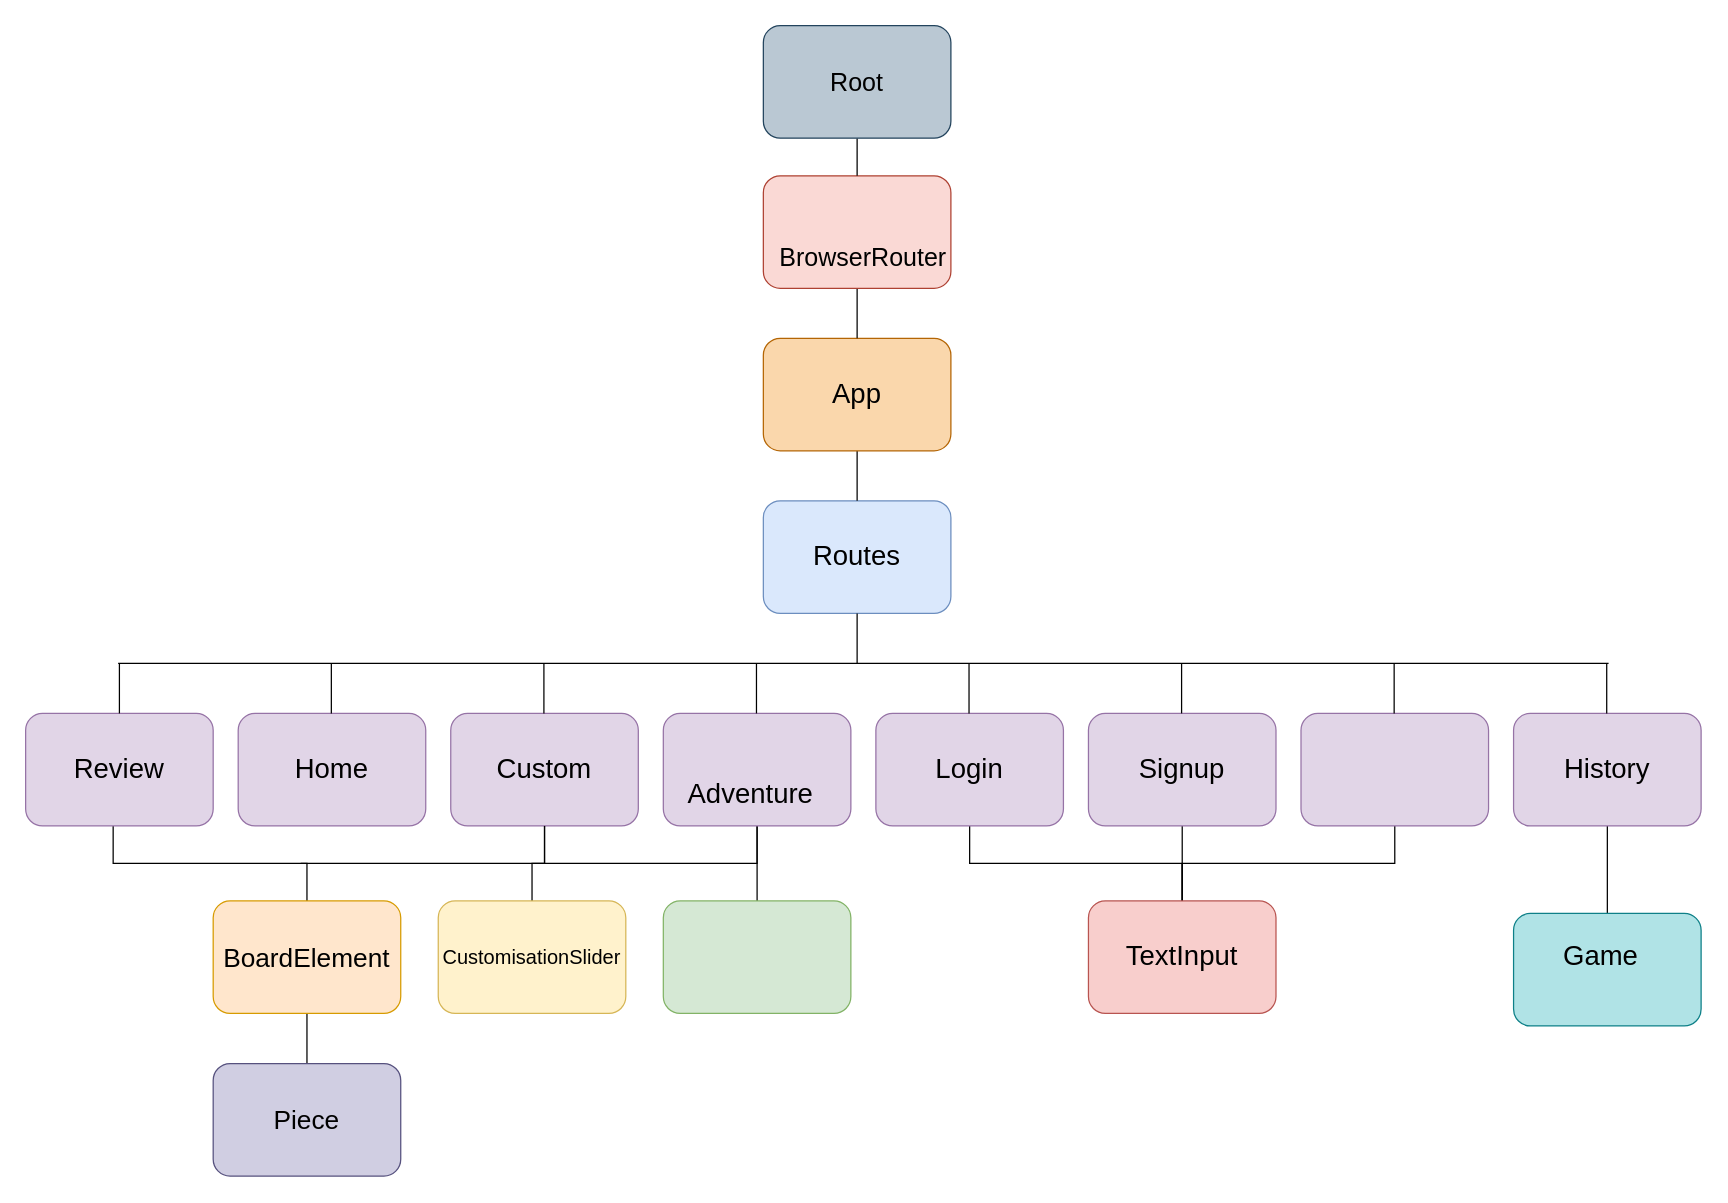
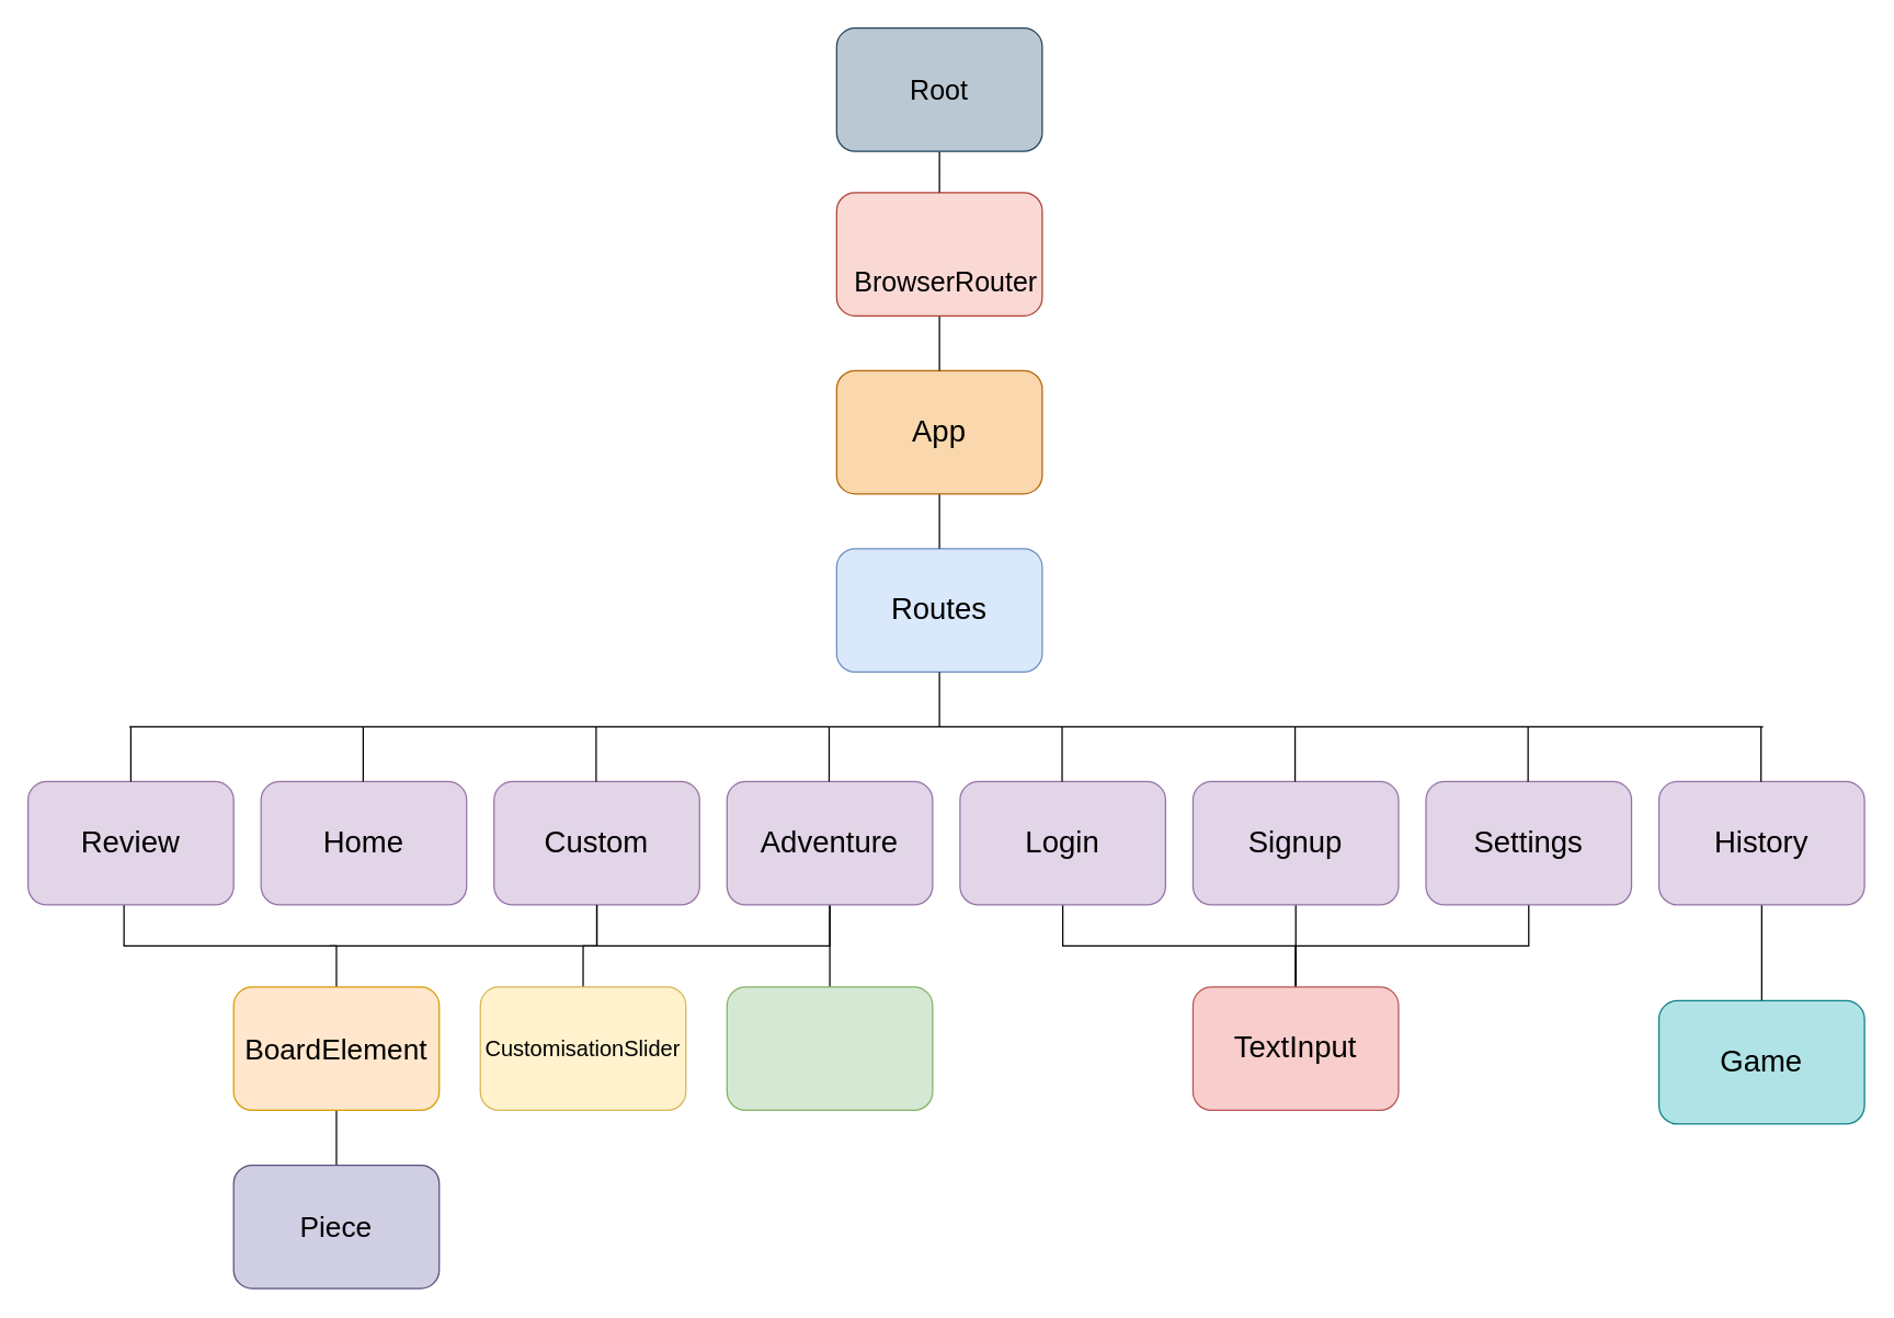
  <mxCell id="0" />
  <mxCell id="1" parent="0" />
  <mxCell id="2" style="edgeStyle=orthogonalEdgeStyle;rounded=0;orthogonalLoop=1;jettySize=auto;html=1;endArrow=none;endFill=0;" edge="1" parent="1"><mxGeometry relative="1" as="geometry"><mxPoint x="240" y="690" as="targetPoint" /><mxPoint x="605" y="660" as="sourcePoint" /><Array as="points"><mxPoint x="605" y="690" /></Array></mxGeometry></mxCell>
  <mxCell id="3" value="" style="rounded=1;whiteSpace=wrap;html=1;fillColor=#dae8fc;strokeColor=#6c8ebf;" vertex="1" parent="1"><mxGeometry x="610" y="400" width="150" height="90" as="geometry" /></mxCell>
  <mxCell id="4" value="Routes" style="text;html=1;strokeColor=none;fillColor=none;align=center;verticalAlign=middle;whiteSpace=wrap;rounded=0;fontSize=22;" vertex="1" parent="1"><mxGeometry x="620" y="430" width="130" height="30" as="geometry" /></mxCell>
  <mxCell id="5" style="edgeStyle=orthogonalEdgeStyle;rounded=0;orthogonalLoop=1;jettySize=auto;html=1;endArrow=none;endFill=0;" edge="1" parent="1" source="6" target="40"><mxGeometry relative="1" as="geometry" /></mxCell>
  <mxCell id="6" value="" style="rounded=1;whiteSpace=wrap;html=1;fillColor=#e1d5e7;strokeColor=#9673a6;" vertex="1" parent="1"><mxGeometry x="530" y="570" width="150" height="90" as="geometry" /></mxCell>
- <mxCell id="7" value="&lt;font style=&quot;font-size: 22px;&quot;&gt;Adventure&lt;br style=&quot;font-size: 22px;&quot;&gt;&lt;/font&gt;" style="text;html=1;strokeColor=none;fillColor=none;align=center;verticalAlign=middle;whiteSpace=wrap;rounded=0;fontSize=22;" vertex="1" parent="1"><mxGeometry x="535" y="620" width="130" height="30" as="geometry" /></mxCell>
+ <mxCell id="7" value="&lt;font style=&quot;font-size: 22px;&quot;&gt;Adventure&lt;br style=&quot;font-size: 22px;&quot;&gt;&lt;/font&gt;" style="text;html=1;strokeColor=none;fillColor=none;align=center;verticalAlign=middle;whiteSpace=wrap;rounded=0;fontSize=22;" vertex="1" parent="1"><mxGeometry x="540" y="600" width="130" height="30" as="geometry" /></mxCell>
  <mxCell id="8" style="edgeStyle=orthogonalEdgeStyle;rounded=0;orthogonalLoop=1;jettySize=auto;html=1;entryX=0.5;entryY=0;entryDx=0;entryDy=0;endArrow=none;endFill=0;" edge="1" parent="1" source="13" target="41"><mxGeometry relative="1" as="geometry" /></mxCell>
  <mxCell id="9" style="edgeStyle=orthogonalEdgeStyle;rounded=0;orthogonalLoop=1;jettySize=auto;html=1;entryX=0.5;entryY=0;entryDx=0;entryDy=0;endArrow=none;endFill=0;" edge="1" parent="1" source="10" target="41"><mxGeometry relative="1" as="geometry"><Array as="points"><mxPoint x="775" y="690" /><mxPoint x="945" y="690" /></Array></mxGeometry></mxCell>
  <mxCell id="10" value="" style="rounded=1;whiteSpace=wrap;html=1;fillColor=#e1d5e7;strokeColor=#9673a6;" vertex="1" parent="1"><mxGeometry x="700" y="570" width="150" height="90" as="geometry" /></mxCell>
  <mxCell id="11" value="&lt;font style=&quot;font-size: 22px;&quot;&gt;Login&lt;/font&gt;" style="text;html=1;strokeColor=none;fillColor=none;align=center;verticalAlign=middle;whiteSpace=wrap;rounded=0;fontSize=22;" vertex="1" parent="1"><mxGeometry x="710" y="600" width="130" height="30" as="geometry" /></mxCell>
  <mxCell id="12" value="" style="rounded=1;whiteSpace=wrap;html=1;fillColor=#e1d5e7;strokeColor=#9673a6;" vertex="1" parent="1"><mxGeometry x="870" y="570" width="150" height="90" as="geometry" /></mxCell>
  <mxCell id="13" value="&lt;font style=&quot;font-size: 22px;&quot;&gt;Signup&lt;/font&gt;" style="text;html=1;strokeColor=none;fillColor=none;align=center;verticalAlign=middle;whiteSpace=wrap;rounded=0;fontSize=22;" vertex="1" parent="1"><mxGeometry x="880" y="600" width="130" height="30" as="geometry" /></mxCell>
  <mxCell id="14" value="" style="rounded=1;whiteSpace=wrap;html=1;fillColor=#e1d5e7;strokeColor=#9673a6;" vertex="1" parent="1"><mxGeometry x="360" y="570" width="150" height="90" as="geometry" /></mxCell>
  <mxCell id="15" value="&lt;font style=&quot;font-size: 22px;&quot;&gt;Custom&lt;br style=&quot;font-size: 22px;&quot;&gt;&lt;/font&gt;" style="text;html=1;strokeColor=none;fillColor=none;align=center;verticalAlign=middle;whiteSpace=wrap;rounded=0;fontSize=22;" vertex="1" parent="1"><mxGeometry x="370" y="600" width="130" height="30" as="geometry" /></mxCell>
  <mxCell id="16" style="edgeStyle=orthogonalEdgeStyle;rounded=0;orthogonalLoop=1;jettySize=auto;html=1;entryX=0.5;entryY=0;entryDx=0;entryDy=0;endArrow=none;endFill=0;" edge="1" parent="1" target="46"><mxGeometry relative="1" as="geometry"><mxPoint x="1240" y="615" as="sourcePoint" /><Array as="points"><mxPoint x="1285" y="615" /></Array></mxGeometry></mxCell>
  <mxCell id="17" style="edgeStyle=orthogonalEdgeStyle;rounded=0;orthogonalLoop=1;jettySize=auto;html=1;endArrow=none;endFill=0;" edge="1" parent="1" source="18" target="41"><mxGeometry relative="1" as="geometry"><Array as="points"><mxPoint x="1115" y="690" /><mxPoint x="945" y="690" /></Array></mxGeometry></mxCell>
  <mxCell id="18" value="" style="rounded=1;whiteSpace=wrap;html=1;fillColor=#e1d5e7;strokeColor=#9673a6;" vertex="1" parent="1"><mxGeometry x="1040" y="570" width="150" height="90" as="geometry" /></mxCell>
  <mxCell id="19" value="" style="rounded=1;whiteSpace=wrap;html=1;fillColor=#e1d5e7;strokeColor=#9673a6;" vertex="1" parent="1"><mxGeometry x="190" y="570" width="150" height="90" as="geometry" /></mxCell>
  <mxCell id="20" value="&lt;font style=&quot;font-size: 22px;&quot;&gt;Home&lt;br style=&quot;font-size: 22px;&quot;&gt;&lt;/font&gt;" style="text;html=1;strokeColor=none;fillColor=none;align=center;verticalAlign=middle;whiteSpace=wrap;rounded=0;fontSize=22;" vertex="1" parent="1"><mxGeometry x="200" y="600" width="130" height="30" as="geometry" /></mxCell>
  <mxCell id="21" style="edgeStyle=orthogonalEdgeStyle;rounded=0;orthogonalLoop=1;jettySize=auto;html=1;endArrow=none;endFill=0;" edge="1" parent="1" target="37"><mxGeometry relative="1" as="geometry"><mxPoint x="80" y="650" as="sourcePoint" /><mxPoint x="265" y="720" as="targetPoint" /><Array as="points"><mxPoint x="90" y="650" /><mxPoint x="90" y="690" /><mxPoint x="245" y="690" /></Array></mxGeometry></mxCell>
  <mxCell id="22" value="" style="rounded=1;whiteSpace=wrap;html=1;fillColor=#e1d5e7;strokeColor=#9673a6;" vertex="1" parent="1"><mxGeometry x="20" y="570" width="150" height="90" as="geometry" /></mxCell>
  <mxCell id="23" value="&lt;font style=&quot;font-size: 22px;&quot;&gt;Review&lt;/font&gt;" style="text;html=1;strokeColor=none;fillColor=none;align=center;verticalAlign=middle;whiteSpace=wrap;rounded=0;fontSize=22;" vertex="1" parent="1"><mxGeometry x="30" y="600" width="130" height="30" as="geometry" /></mxCell>
  <mxCell id="24" value="" style="rounded=1;whiteSpace=wrap;html=1;fillColor=#e1d5e7;strokeColor=#9673a6;" vertex="1" parent="1"><mxGeometry x="1210" y="570" width="150" height="90" as="geometry" /></mxCell>
+ <mxCell id="25" value="&lt;font style=&quot;font-size: 22px;&quot;&gt;Settings&lt;/font&gt;" style="text;html=1;strokeColor=none;fillColor=none;align=center;verticalAlign=middle;whiteSpace=wrap;rounded=0;fontSize=22;" vertex="1" parent="1"><mxGeometry x="1050" y="600" width="130" height="30" as="geometry" /></mxCell>
  <mxCell id="26" value="" style="endArrow=none;html=1;rounded=0;exitX=0.5;exitY=1;exitDx=0;exitDy=0;" edge="1" parent="1" source="3"><mxGeometry width="50" height="50" relative="1" as="geometry"><mxPoint x="960" y="700" as="sourcePoint" /><mxPoint x="685" y="530" as="targetPoint" /></mxGeometry></mxCell>
  <mxCell id="27" value="" style="endArrow=none;html=1;rounded=0;" edge="1" parent="1"><mxGeometry width="50" height="50" relative="1" as="geometry"><mxPoint x="94" y="530" as="sourcePoint" /><mxPoint x="1286" y="530" as="targetPoint" /></mxGeometry></mxCell>
  <mxCell id="28" value="" style="endArrow=none;html=1;rounded=0;entryX=0.5;entryY=0;entryDx=0;entryDy=0;" edge="1" parent="1" target="22"><mxGeometry width="50" height="50" relative="1" as="geometry"><mxPoint x="95" y="530" as="sourcePoint" /><mxPoint x="790" y="650" as="targetPoint" /></mxGeometry></mxCell>
  <mxCell id="29" value="" style="endArrow=none;html=1;rounded=0;entryX=0.5;entryY=0;entryDx=0;entryDy=0;" edge="1" parent="1"><mxGeometry width="50" height="50" relative="1" as="geometry"><mxPoint x="264.5" y="530" as="sourcePoint" /><mxPoint x="264.5" y="570" as="targetPoint" /></mxGeometry></mxCell>
  <mxCell id="30" value="" style="endArrow=none;html=1;rounded=0;entryX=0.5;entryY=0;entryDx=0;entryDy=0;" edge="1" parent="1"><mxGeometry width="50" height="50" relative="1" as="geometry"><mxPoint x="434.5" y="530" as="sourcePoint" /><mxPoint x="434.5" y="570" as="targetPoint" /></mxGeometry></mxCell>
  <mxCell id="31" value="" style="endArrow=none;html=1;rounded=0;entryX=0.5;entryY=0;entryDx=0;entryDy=0;" edge="1" parent="1"><mxGeometry width="50" height="50" relative="1" as="geometry"><mxPoint x="1284.5" y="530" as="sourcePoint" /><mxPoint x="1284.5" y="570" as="targetPoint" /></mxGeometry></mxCell>
  <mxCell id="32" value="" style="endArrow=none;html=1;rounded=0;entryX=0.5;entryY=0;entryDx=0;entryDy=0;" edge="1" parent="1"><mxGeometry width="50" height="50" relative="1" as="geometry"><mxPoint x="1114.5" y="530" as="sourcePoint" /><mxPoint x="1114.5" y="570" as="targetPoint" /></mxGeometry></mxCell>
  <mxCell id="33" value="" style="endArrow=none;html=1;rounded=0;entryX=0.5;entryY=0;entryDx=0;entryDy=0;" edge="1" parent="1"><mxGeometry width="50" height="50" relative="1" as="geometry"><mxPoint x="944.5" y="530" as="sourcePoint" /><mxPoint x="944.5" y="570" as="targetPoint" /></mxGeometry></mxCell>
  <mxCell id="34" value="" style="endArrow=none;html=1;rounded=0;entryX=0.5;entryY=0;entryDx=0;entryDy=0;" edge="1" parent="1"><mxGeometry width="50" height="50" relative="1" as="geometry"><mxPoint x="774.5" y="530" as="sourcePoint" /><mxPoint x="774.5" y="570" as="targetPoint" /></mxGeometry></mxCell>
  <mxCell id="35" value="" style="endArrow=none;html=1;rounded=0;entryX=0.5;entryY=0;entryDx=0;entryDy=0;" edge="1" parent="1"><mxGeometry width="50" height="50" relative="1" as="geometry"><mxPoint x="604.5" y="530" as="sourcePoint" /><mxPoint x="604.5" y="570" as="targetPoint" /></mxGeometry></mxCell>
  <mxCell id="36" style="edgeStyle=orthogonalEdgeStyle;rounded=0;orthogonalLoop=1;jettySize=auto;html=1;entryX=0.5;entryY=0;entryDx=0;entryDy=0;endArrow=none;endFill=0;" edge="1" parent="1" source="37" target="48"><mxGeometry relative="1" as="geometry" /></mxCell>
  <mxCell id="37" value="" style="rounded=1;whiteSpace=wrap;html=1;fillColor=#ffe6cc;strokeColor=#d79b00;" vertex="1" parent="1"><mxGeometry x="170" y="720" width="150" height="90" as="geometry" /></mxCell>
  <mxCell id="38" value="BoardElement" style="text;html=1;strokeColor=none;fillColor=none;align=center;verticalAlign=middle;whiteSpace=wrap;rounded=0;fontSize=21;" vertex="1" parent="1"><mxGeometry x="180" y="750" width="130" height="30" as="geometry" /></mxCell>
  <mxCell id="39" value="" style="endArrow=none;html=1;rounded=0;exitX=0.5;exitY=1;exitDx=0;exitDy=0;" edge="1" parent="1" source="14"><mxGeometry width="50" height="50" relative="1" as="geometry"><mxPoint x="720" y="580" as="sourcePoint" /><mxPoint x="435" y="690" as="targetPoint" /></mxGeometry></mxCell>
  <mxCell id="40" value="" style="rounded=1;whiteSpace=wrap;html=1;fillColor=#d5e8d4;strokeColor=#82b366;" vertex="1" parent="1"><mxGeometry x="530" y="720" width="150" height="90" as="geometry" /></mxCell>
  <mxCell id="41" value="" style="rounded=1;whiteSpace=wrap;html=1;fillColor=#f8cecc;strokeColor=#b85450;" vertex="1" parent="1"><mxGeometry x="870" y="720" width="150" height="90" as="geometry" /></mxCell>
  <mxCell id="42" value="TextInput" style="text;html=1;strokeColor=none;fillColor=none;align=center;verticalAlign=middle;whiteSpace=wrap;rounded=0;fontSize=22;" vertex="1" parent="1"><mxGeometry x="880" y="750" width="130" height="30" as="geometry" /></mxCell>
  <mxCell id="43" style="edgeStyle=orthogonalEdgeStyle;rounded=0;orthogonalLoop=1;jettySize=auto;html=1;endArrow=none;endFill=0;" edge="1" parent="1" source="44" target="14"><mxGeometry relative="1" as="geometry" /></mxCell>
  <mxCell id="44" value="" style="rounded=1;whiteSpace=wrap;html=1;fillColor=#fff2cc;strokeColor=#d6b656;" vertex="1" parent="1"><mxGeometry x="350" y="720" width="150" height="90" as="geometry" /></mxCell>
  <mxCell id="45" value="&lt;font style=&quot;font-size: 16px;&quot;&gt;CustomisationSlider&lt;/font&gt;" style="text;html=1;strokeColor=none;fillColor=none;align=center;verticalAlign=middle;whiteSpace=wrap;rounded=0;fontSize=16;" vertex="1" parent="1"><mxGeometry x="360" y="750" width="130" height="30" as="geometry" /></mxCell>
  <mxCell id="46" value="" style="rounded=1;whiteSpace=wrap;html=1;fillColor=#b0e3e6;strokeColor=#0e8088;" vertex="1" parent="1"><mxGeometry x="1210" y="730" width="150" height="90" as="geometry" /></mxCell>
- <mxCell id="47" value="Game" style="text;html=1;strokeColor=none;fillColor=none;align=center;verticalAlign=middle;whiteSpace=wrap;rounded=0;fontSize=22;" vertex="1" parent="1"><mxGeometry x="1215" y="750" width="130" height="30" as="geometry" /></mxCell>
+ <mxCell id="47" value="Game" style="text;html=1;strokeColor=none;fillColor=none;align=center;verticalAlign=middle;whiteSpace=wrap;rounded=0;fontSize=22;" vertex="1" parent="1"><mxGeometry x="1220" y="760" width="130" height="30" as="geometry" /></mxCell>
  <mxCell id="48" value="" style="rounded=1;whiteSpace=wrap;html=1;fillColor=#d0cee2;strokeColor=#56517e;" vertex="1" parent="1"><mxGeometry x="170" y="850" width="150" height="90" as="geometry" /></mxCell>
  <mxCell id="49" value="Piece" style="text;html=1;strokeColor=none;fillColor=none;align=center;verticalAlign=middle;whiteSpace=wrap;rounded=0;fontSize=21;" vertex="1" parent="1"><mxGeometry x="180" y="880" width="130" height="30" as="geometry" /></mxCell>
  <mxCell id="50" style="edgeStyle=orthogonalEdgeStyle;rounded=0;orthogonalLoop=1;jettySize=auto;html=1;entryX=0.5;entryY=0;entryDx=0;entryDy=0;endArrow=none;endFill=0;" edge="1" parent="1" source="51" target="3"><mxGeometry relative="1" as="geometry" /></mxCell>
  <mxCell id="51" value="" style="rounded=1;whiteSpace=wrap;html=1;fillColor=#fad7ac;strokeColor=#b46504;" vertex="1" parent="1"><mxGeometry x="610" y="270" width="150" height="90" as="geometry" /></mxCell>
  <mxCell id="52" value="App" style="text;html=1;strokeColor=none;fillColor=none;align=center;verticalAlign=middle;whiteSpace=wrap;rounded=0;fontSize=22;" vertex="1" parent="1"><mxGeometry x="620" y="300" width="130" height="30" as="geometry" /></mxCell>
  <mxCell id="53" style="edgeStyle=orthogonalEdgeStyle;rounded=0;orthogonalLoop=1;jettySize=auto;html=1;entryX=0.5;entryY=0;entryDx=0;entryDy=0;endArrow=none;endFill=0;" edge="1" parent="1" source="54" target="51"><mxGeometry relative="1" as="geometry" /></mxCell>
  <mxCell id="54" value="" style="rounded=1;whiteSpace=wrap;html=1;fillColor=#fad9d5;strokeColor=#ae4132;" vertex="1" parent="1"><mxGeometry x="610" y="140" width="150" height="90" as="geometry" /></mxCell>
  <mxCell id="55" value="BrowserRouter" style="text;html=1;strokeColor=none;fillColor=none;align=center;verticalAlign=middle;whiteSpace=wrap;rounded=0;fontSize=20;" vertex="1" parent="1"><mxGeometry x="625" y="190" width="130" height="30" as="geometry" /></mxCell>
  <mxCell id="56" style="edgeStyle=orthogonalEdgeStyle;rounded=0;orthogonalLoop=1;jettySize=auto;html=1;endArrow=none;endFill=0;" edge="1" parent="1" source="57" target="54"><mxGeometry relative="1" as="geometry" /></mxCell>
  <mxCell id="57" value="" style="rounded=1;whiteSpace=wrap;html=1;fillColor=#bac8d3;strokeColor=#23445d;" vertex="1" parent="1"><mxGeometry x="610" y="20" width="150" height="90" as="geometry" /></mxCell>
  <mxCell id="58" value="Root" style="text;html=1;strokeColor=none;fillColor=none;align=center;verticalAlign=middle;whiteSpace=wrap;rounded=0;fontSize=20;" vertex="1" parent="1"><mxGeometry x="620" y="50" width="130" height="30" as="geometry" /></mxCell>
  <mxCell id="59" value="&lt;font style=&quot;font-size: 22px;&quot;&gt;History&lt;/font&gt;" style="text;html=1;strokeColor=none;fillColor=none;align=center;verticalAlign=middle;whiteSpace=wrap;rounded=0;fontSize=22;" vertex="1" parent="1"><mxGeometry x="1220" y="600" width="130" height="30" as="geometry" /></mxCell>
